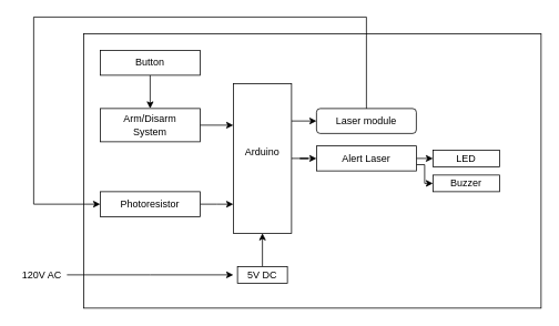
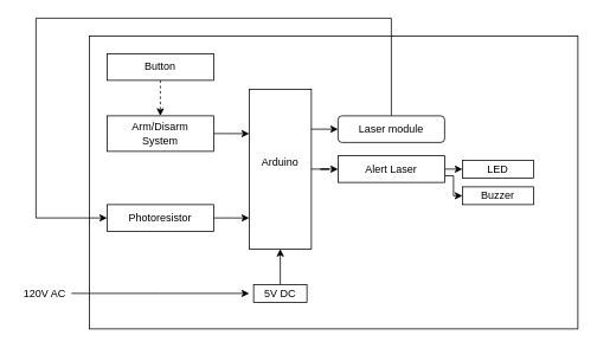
  <mxCell id="0" />
  <mxCell id="1" parent="0" />
  <mxCell id="2" value="" style="rounded=0;whiteSpace=wrap;html=1;" vertex="1" parent="1"><mxGeometry x="100" y="40" width="550" height="330" as="geometry" /></mxCell>
  <mxCell id="3" style="edgeStyle=orthogonalEdgeStyle;rounded=0;orthogonalLoop=1;jettySize=auto;html=1;entryX=0;entryY=0.5;entryDx=0;entryDy=0;" edge="1" parent="1" source="5" target="14"><mxGeometry relative="1" as="geometry" /></mxCell>
  <mxCell id="4" style="edgeStyle=orthogonalEdgeStyle;rounded=0;orthogonalLoop=1;jettySize=auto;html=1;exitX=1;exitY=0.25;exitDx=0;exitDy=0;entryX=0;entryY=0.5;entryDx=0;entryDy=0;" edge="1" parent="1" source="5" target="22"><mxGeometry relative="1" as="geometry" /></mxCell>
  <mxCell id="5" value="&lt;div&gt;Arduino&lt;/div&gt;&lt;div&gt;&lt;br&gt;&lt;/div&gt;" style="whiteSpace=wrap;html=1;" vertex="1" parent="1"><mxGeometry x="280" y="100" width="70" height="180" as="geometry" /></mxCell>
  <mxCell id="6" style="edgeStyle=orthogonalEdgeStyle;rounded=0;orthogonalLoop=1;jettySize=auto;html=1;exitX=0.5;exitY=0;exitDx=0;exitDy=0;entryX=0.5;entryY=1;entryDx=0;entryDy=0;" edge="1" parent="1" source="7" target="5"><mxGeometry relative="1" as="geometry" /></mxCell>
  <mxCell id="7" value="5V DC" style="rounded=0;whiteSpace=wrap;html=1;" vertex="1" parent="1"><mxGeometry x="285" y="320" width="60" height="20" as="geometry" /></mxCell>
  <mxCell id="8" style="edgeStyle=orthogonalEdgeStyle;rounded=0;orthogonalLoop=1;jettySize=auto;html=1;exitX=1;exitY=0.5;exitDx=0;exitDy=0;entryX=0;entryY=0.806;entryDx=0;entryDy=0;entryPerimeter=0;" edge="1" parent="1" source="9" target="5"><mxGeometry relative="1" as="geometry"><mxPoint x="270" y="245" as="targetPoint" /></mxGeometry></mxCell>
  <mxCell id="9" value="&lt;div&gt;Photoresistor&lt;/div&gt;" style="rounded=0;whiteSpace=wrap;html=1;" vertex="1" parent="1"><mxGeometry x="120" y="230" width="120" height="30" as="geometry" /></mxCell>
  <mxCell id="10" style="edgeStyle=orthogonalEdgeStyle;rounded=0;orthogonalLoop=1;jettySize=auto;html=1;exitX=1;exitY=0.5;exitDx=0;exitDy=0;entryX=0;entryY=0.278;entryDx=0;entryDy=0;entryPerimeter=0;" edge="1" parent="1" source="11" target="5"><mxGeometry relative="1" as="geometry"><mxPoint x="270" y="150" as="targetPoint" /></mxGeometry></mxCell>
  <mxCell id="11" value="&lt;div&gt;Arm/Disarm&lt;/div&gt;&lt;div&gt;System&lt;br&gt;&lt;/div&gt;" style="rounded=0;whiteSpace=wrap;html=1;" vertex="1" parent="1"><mxGeometry x="120" y="130" width="120" height="40" as="geometry" /></mxCell>
  <mxCell id="12" style="edgeStyle=orthogonalEdgeStyle;rounded=0;orthogonalLoop=1;jettySize=auto;html=1;exitX=1;exitY=0.5;exitDx=0;exitDy=0;entryX=0;entryY=0.5;entryDx=0;entryDy=0;" edge="1" parent="1" source="14" target="16"><mxGeometry relative="1" as="geometry"><Array as="points"><mxPoint x="510" y="190" /><mxPoint x="510" y="190" /></Array></mxGeometry></mxCell>
  <mxCell id="13" style="edgeStyle=orthogonalEdgeStyle;rounded=0;orthogonalLoop=1;jettySize=auto;html=1;exitX=1;exitY=0.75;exitDx=0;exitDy=0;entryX=0;entryY=0.5;entryDx=0;entryDy=0;" edge="1" parent="1" source="14" target="15"><mxGeometry relative="1" as="geometry"><Array as="points"><mxPoint x="510" y="198" /><mxPoint x="510" y="220" /></Array></mxGeometry></mxCell>
  <mxCell id="14" value="Alert Laser" style="rounded=0;whiteSpace=wrap;html=1;" vertex="1" parent="1"><mxGeometry x="380" y="175" width="120" height="30" as="geometry" /></mxCell>
  <mxCell id="15" value="&lt;div&gt;Buzzer&lt;/div&gt;" style="rounded=0;whiteSpace=wrap;html=1;" vertex="1" parent="1"><mxGeometry x="520" y="210" width="80" height="20" as="geometry" /></mxCell>
  <mxCell id="16" value="LED" style="rounded=0;whiteSpace=wrap;html=1;" vertex="1" parent="1"><mxGeometry x="520" y="180" width="80" height="20" as="geometry" /></mxCell>
  <mxCell id="17" style="edgeStyle=orthogonalEdgeStyle;rounded=0;orthogonalLoop=1;jettySize=auto;html=1;exitX=1;exitY=0.5;exitDx=0;exitDy=0;" edge="1" parent="1" source="18"><mxGeometry relative="1" as="geometry"><mxPoint x="280" y="330" as="targetPoint" /></mxGeometry></mxCell>
  <mxCell id="18" value="120V AC" style="text;html=1;strokeColor=none;fillColor=none;align=center;verticalAlign=middle;whiteSpace=wrap;rounded=0;" vertex="1" parent="1"><mxGeometry x="20" y="320" width="60" height="20" as="geometry" /></mxCell>
- <mxCell id="19" style="edgeStyle=orthogonalEdgeStyle;rounded=0;orthogonalLoop=1;jettySize=auto;html=1;exitX=0.5;exitY=1;exitDx=0;exitDy=0;entryX=0.5;entryY=0;entryDx=0;entryDy=0;" edge="1" parent="1" source="20" target="11"><mxGeometry relative="1" as="geometry" /></mxCell>
+ <mxCell id="19" style="edgeStyle=orthogonalEdgeStyle;rounded=0;orthogonalLoop=1;jettySize=auto;html=1;exitX=0.5;exitY=1;exitDx=0;exitDy=0;entryX=0.5;entryY=0;entryDx=0;entryDy=0;dashed=1;" edge="1" parent="1" source="20" target="11"><mxGeometry relative="1" as="geometry" /></mxCell>
  <mxCell id="20" value="Button" style="rounded=0;whiteSpace=wrap;html=1;" vertex="1" parent="1"><mxGeometry x="120" y="60" width="120" height="30" as="geometry" /></mxCell>
  <mxCell id="21" style="edgeStyle=orthogonalEdgeStyle;rounded=0;orthogonalLoop=1;jettySize=auto;html=1;exitX=0.5;exitY=0;exitDx=0;exitDy=0;entryX=0;entryY=0.5;entryDx=0;entryDy=0;" edge="1" parent="1" source="22" target="9"><mxGeometry relative="1" as="geometry"><mxPoint x="40" y="230" as="targetPoint" /><Array as="points"><mxPoint x="440" y="20" /><mxPoint x="40" y="20" /><mxPoint x="40" y="245" /></Array></mxGeometry></mxCell>
  <mxCell id="22" value="Laser module" style="whiteSpace=wrap;html=1;rounded=1;" vertex="1" parent="1"><mxGeometry x="380" y="130" width="120" height="30" as="geometry" /></mxCell>
